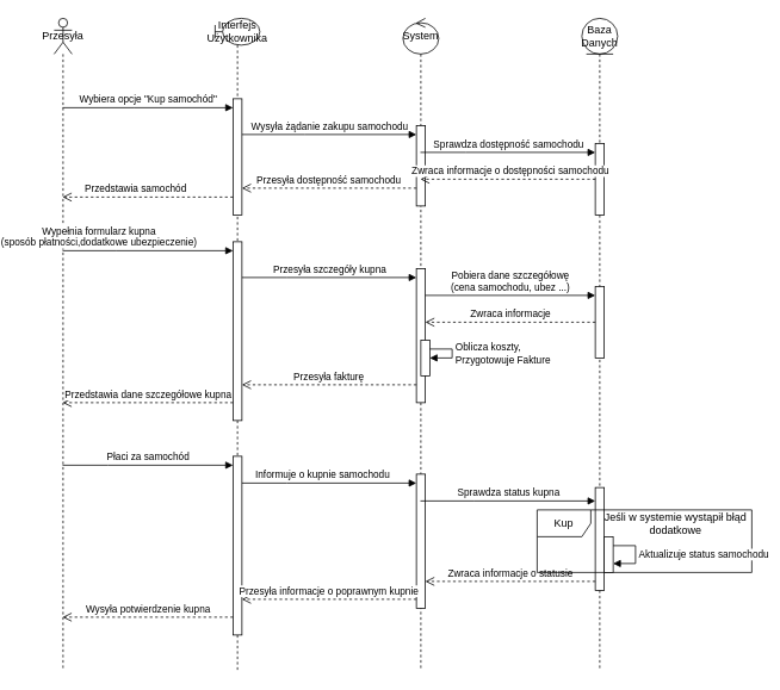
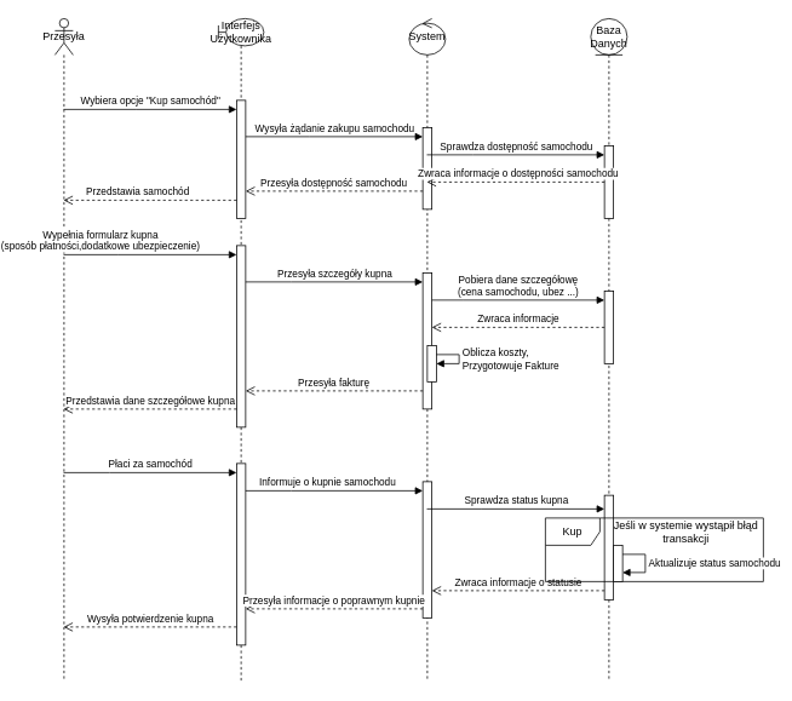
  <mxCell id="0" />
  <mxCell id="1" parent="0" />
  <mxCell id="2" value="Baza Danych" style="shape=umlLifeline;perimeter=lifelinePerimeter;whiteSpace=wrap;html=1;container=1;dropTarget=0;collapsible=0;recursiveResize=0;outlineConnect=0;portConstraint=eastwest;newEdgeStyle={&quot;edgeStyle&quot;:&quot;elbowEdgeStyle&quot;,&quot;elbow&quot;:&quot;vertical&quot;,&quot;curved&quot;:0,&quot;rounded&quot;:0};participant=umlEntity;" vertex="1" parent="1"><mxGeometry x="610" y="20" width="40" height="730" as="geometry" /></mxCell>
  <mxCell id="3" value="" style="html=1;points=[];perimeter=orthogonalPerimeter;outlineConnect=0;targetShapes=umlLifeline;portConstraint=eastwest;newEdgeStyle={&quot;edgeStyle&quot;:&quot;elbowEdgeStyle&quot;,&quot;elbow&quot;:&quot;vertical&quot;,&quot;curved&quot;:0,&quot;rounded&quot;:0};" vertex="1" parent="2"><mxGeometry x="15" y="140" width="10" height="80" as="geometry" /></mxCell>
  <mxCell id="4" value="" style="html=1;points=[];perimeter=orthogonalPerimeter;outlineConnect=0;targetShapes=umlLifeline;portConstraint=eastwest;newEdgeStyle={&quot;edgeStyle&quot;:&quot;elbowEdgeStyle&quot;,&quot;elbow&quot;:&quot;vertical&quot;,&quot;curved&quot;:0,&quot;rounded&quot;:0};" vertex="1" parent="2"><mxGeometry x="15" y="300" width="10" height="80" as="geometry" /></mxCell>
  <mxCell id="5" value="" style="html=1;points=[];perimeter=orthogonalPerimeter;outlineConnect=0;targetShapes=umlLifeline;portConstraint=eastwest;newEdgeStyle={&quot;edgeStyle&quot;:&quot;elbowEdgeStyle&quot;,&quot;elbow&quot;:&quot;vertical&quot;,&quot;curved&quot;:0,&quot;rounded&quot;:0};" vertex="1" parent="2"><mxGeometry x="15" y="525" width="10" height="115" as="geometry" /></mxCell>
  <mxCell id="6" value="System" style="shape=umlLifeline;perimeter=lifelinePerimeter;whiteSpace=wrap;html=1;container=1;dropTarget=0;collapsible=0;recursiveResize=0;outlineConnect=0;portConstraint=eastwest;newEdgeStyle={&quot;edgeStyle&quot;:&quot;elbowEdgeStyle&quot;,&quot;elbow&quot;:&quot;vertical&quot;,&quot;curved&quot;:0,&quot;rounded&quot;:0};participant=umlControl;" vertex="1" parent="1"><mxGeometry x="410" y="20" width="40" height="730" as="geometry" /></mxCell>
  <mxCell id="7" value="" style="html=1;points=[];perimeter=orthogonalPerimeter;outlineConnect=0;targetShapes=umlLifeline;portConstraint=eastwest;newEdgeStyle={&quot;edgeStyle&quot;:&quot;elbowEdgeStyle&quot;,&quot;elbow&quot;:&quot;vertical&quot;,&quot;curved&quot;:0,&quot;rounded&quot;:0};" vertex="1" parent="6"><mxGeometry x="15" y="120" width="10" height="90" as="geometry" /></mxCell>
  <mxCell id="8" value="" style="html=1;points=[];perimeter=orthogonalPerimeter;outlineConnect=0;targetShapes=umlLifeline;portConstraint=eastwest;newEdgeStyle={&quot;edgeStyle&quot;:&quot;elbowEdgeStyle&quot;,&quot;elbow&quot;:&quot;vertical&quot;,&quot;curved&quot;:0,&quot;rounded&quot;:0};" vertex="1" parent="6"><mxGeometry x="15" y="280" width="10" height="150" as="geometry" /></mxCell>
  <mxCell id="9" value="" style="html=1;points=[];perimeter=orthogonalPerimeter;outlineConnect=0;targetShapes=umlLifeline;portConstraint=eastwest;newEdgeStyle={&quot;edgeStyle&quot;:&quot;elbowEdgeStyle&quot;,&quot;elbow&quot;:&quot;vertical&quot;,&quot;curved&quot;:0,&quot;rounded&quot;:0};" vertex="1" parent="6"><mxGeometry x="15" y="510" width="10" height="150" as="geometry" /></mxCell>
  <mxCell id="10" value="Interfejs Użytkownika" style="shape=umlLifeline;perimeter=lifelinePerimeter;whiteSpace=wrap;html=1;container=1;dropTarget=0;collapsible=0;recursiveResize=0;outlineConnect=0;portConstraint=eastwest;newEdgeStyle={&quot;edgeStyle&quot;:&quot;elbowEdgeStyle&quot;,&quot;elbow&quot;:&quot;vertical&quot;,&quot;curved&quot;:0,&quot;rounded&quot;:0};participant=umlBoundary;size=30;" vertex="1" parent="1"><mxGeometry x="200" y="20" width="50" height="730" as="geometry" /></mxCell>
  <mxCell id="11" value="" style="html=1;points=[];perimeter=orthogonalPerimeter;outlineConnect=0;targetShapes=umlLifeline;portConstraint=eastwest;newEdgeStyle={&quot;edgeStyle&quot;:&quot;elbowEdgeStyle&quot;,&quot;elbow&quot;:&quot;vertical&quot;,&quot;curved&quot;:0,&quot;rounded&quot;:0};" vertex="1" parent="10"><mxGeometry x="20" y="90" width="10" height="130" as="geometry" /></mxCell>
  <mxCell id="12" value="" style="html=1;points=[];perimeter=orthogonalPerimeter;outlineConnect=0;targetShapes=umlLifeline;portConstraint=eastwest;newEdgeStyle={&quot;edgeStyle&quot;:&quot;elbowEdgeStyle&quot;,&quot;elbow&quot;:&quot;vertical&quot;,&quot;curved&quot;:0,&quot;rounded&quot;:0};" vertex="1" parent="10"><mxGeometry x="20" y="250" width="10" height="200" as="geometry" /></mxCell>
  <mxCell id="13" value="" style="html=1;points=[];perimeter=orthogonalPerimeter;outlineConnect=0;targetShapes=umlLifeline;portConstraint=eastwest;newEdgeStyle={&quot;edgeStyle&quot;:&quot;elbowEdgeStyle&quot;,&quot;elbow&quot;:&quot;vertical&quot;,&quot;curved&quot;:0,&quot;rounded&quot;:0};" vertex="1" parent="10"><mxGeometry x="20" y="490" width="10" height="200" as="geometry" /></mxCell>
  <mxCell id="14" value="Przesyła" style="shape=umlLifeline;perimeter=lifelinePerimeter;whiteSpace=wrap;html=1;container=1;dropTarget=0;collapsible=0;recursiveResize=0;outlineConnect=0;portConstraint=eastwest;newEdgeStyle={&quot;edgeStyle&quot;:&quot;elbowEdgeStyle&quot;,&quot;elbow&quot;:&quot;vertical&quot;,&quot;curved&quot;:0,&quot;rounded&quot;:0};participant=umlActor;" vertex="1" parent="1"><mxGeometry x="20" y="20" width="20" height="730" as="geometry" /></mxCell>
  <mxCell id="15" value="Wybiera opcje &quot;Kup samochód&quot;" style="html=1;verticalAlign=bottom;endArrow=block;edgeStyle=elbowEdgeStyle;elbow=vertical;curved=0;rounded=0;" edge="1" target="11" parent="1" source="14"><mxGeometry relative="1" as="geometry"><mxPoint x="150" y="110" as="sourcePoint" /><Array as="points"><mxPoint x="110" y="120" /></Array></mxGeometry></mxCell>
  <mxCell id="16" value="Wysyła żądanie zakupu samochodu" style="html=1;verticalAlign=bottom;endArrow=block;edgeStyle=elbowEdgeStyle;elbow=vertical;curved=0;rounded=0;" edge="1" target="7" parent="1" source="11"><mxGeometry relative="1" as="geometry"><mxPoint x="355" y="140" as="sourcePoint" /><Array as="points"><mxPoint x="300" y="150" /></Array></mxGeometry></mxCell>
  <mxCell id="17" value="Sprawdza dostępność samochodu" style="html=1;verticalAlign=bottom;endArrow=block;edgeStyle=elbowEdgeStyle;elbow=vertical;curved=0;rounded=0;" edge="1" target="3" parent="1" source="6"><mxGeometry relative="1" as="geometry"><mxPoint x="555" y="160" as="sourcePoint" /><Array as="points"><mxPoint x="480" y="170" /></Array></mxGeometry></mxCell>
  <mxCell id="18" value="Zwraca informacje o dostępności samochodu" style="html=1;verticalAlign=bottom;endArrow=open;dashed=1;endSize=8;edgeStyle=elbowEdgeStyle;elbow=vertical;curved=0;rounded=0;" edge="1" source="3" parent="1" target="6"><mxGeometry x="-0.028" relative="1" as="geometry"><mxPoint x="555" y="235" as="targetPoint" /><mxPoint as="offset" /></mxGeometry></mxCell>
  <mxCell id="19" value="Przesyła dostępność samochodu" style="html=1;verticalAlign=bottom;endArrow=open;dashed=1;endSize=8;edgeStyle=elbowEdgeStyle;elbow=vertical;curved=0;rounded=0;" edge="1" source="7" parent="1" target="11"><mxGeometry x="0.005" relative="1" as="geometry"><mxPoint x="355" y="215" as="targetPoint" /><Array as="points"><mxPoint x="300" y="210" /></Array><mxPoint as="offset" /></mxGeometry></mxCell>
  <mxCell id="20" value="Przedstawia samochód" style="html=1;verticalAlign=bottom;endArrow=open;dashed=1;endSize=8;edgeStyle=elbowEdgeStyle;elbow=vertical;curved=0;rounded=0;" edge="1" source="11" parent="1" target="14"><mxGeometry x="0.143" relative="1" as="geometry"><mxPoint x="150" y="185" as="targetPoint" /><Array as="points"><mxPoint x="150" y="220" /></Array><mxPoint as="offset" /></mxGeometry></mxCell>
  <mxCell id="21" value="Wypełnia formularz kupna&lt;br&gt;(sposób płatności,dodatkowe ubezpieczenie)" style="html=1;verticalAlign=bottom;endArrow=block;edgeStyle=elbowEdgeStyle;elbow=vertical;curved=0;rounded=0;" edge="1" target="12" parent="1" source="14"><mxGeometry x="-0.575" relative="1" as="geometry"><mxPoint x="150" y="270" as="sourcePoint" /><Array as="points"><mxPoint x="90" y="280" /></Array><mxPoint as="offset" /></mxGeometry></mxCell>
  <mxCell id="22" value="Przedstawia dane szczegółowe kupna" style="html=1;verticalAlign=bottom;endArrow=open;dashed=1;endSize=8;edgeStyle=elbowEdgeStyle;elbow=vertical;curved=0;rounded=0;" edge="1" source="12" parent="1" target="14"><mxGeometry relative="1" as="geometry"><mxPoint x="150" y="345" as="targetPoint" /><Array as="points"><mxPoint x="180" y="450" /><mxPoint x="100" y="430" /><mxPoint x="170" y="345" /></Array></mxGeometry></mxCell>
  <mxCell id="23" value="Przesyła szczegóły kupna" style="html=1;verticalAlign=bottom;endArrow=block;edgeStyle=elbowEdgeStyle;elbow=vertical;curved=0;rounded=0;" edge="1" target="8" parent="1" source="12"><mxGeometry relative="1" as="geometry"><mxPoint x="355" y="300" as="sourcePoint" /><Array as="points"><mxPoint x="280" y="310" /></Array></mxGeometry></mxCell>
  <mxCell id="24" value="Przesyła fakturę" style="html=1;verticalAlign=bottom;endArrow=open;dashed=1;endSize=8;edgeStyle=elbowEdgeStyle;elbow=vertical;curved=0;rounded=0;" edge="1" source="8" parent="1" target="12"><mxGeometry relative="1" as="geometry"><mxPoint x="355" y="375" as="targetPoint" /><Array as="points"><mxPoint x="320" y="430" /><mxPoint x="310" y="360" /></Array></mxGeometry></mxCell>
  <mxCell id="25" value="Pobiera dane szczegółowę&lt;br&gt;(cena samochodu, ubez ...)" style="html=1;verticalAlign=bottom;endArrow=block;edgeStyle=elbowEdgeStyle;elbow=vertical;curved=0;rounded=0;" edge="1" target="4" parent="1" source="8"><mxGeometry relative="1" as="geometry"><mxPoint x="555" y="320" as="sourcePoint" /><Array as="points"><mxPoint x="470" y="330" /></Array><mxPoint as="offset" /></mxGeometry></mxCell>
  <mxCell id="26" value="Zwraca informacje" style="html=1;verticalAlign=bottom;endArrow=open;dashed=1;endSize=8;edgeStyle=elbowEdgeStyle;elbow=vertical;curved=0;rounded=0;" edge="1" source="4" parent="1" target="8"><mxGeometry relative="1" as="geometry"><mxPoint x="555" y="395" as="targetPoint" /></mxGeometry></mxCell>
  <mxCell id="27" value="" style="html=1;points=[];perimeter=orthogonalPerimeter;outlineConnect=0;targetShapes=umlLifeline;portConstraint=eastwest;newEdgeStyle={&quot;edgeStyle&quot;:&quot;elbowEdgeStyle&quot;,&quot;elbow&quot;:&quot;vertical&quot;,&quot;curved&quot;:0,&quot;rounded&quot;:0};" vertex="1" parent="1"><mxGeometry x="430" y="380" width="10" height="40" as="geometry" /></mxCell>
  <mxCell id="28" value="Oblicza koszty,&lt;br&gt;Przygotowuje Fakture" style="html=1;align=left;spacingLeft=2;endArrow=block;rounded=0;edgeStyle=orthogonalEdgeStyle;curved=0;rounded=0;" edge="1" target="27" parent="1" source="27"><mxGeometry relative="1" as="geometry"><mxPoint x="435" y="360" as="sourcePoint" /><Array as="points"><mxPoint x="465" y="390" /><mxPoint x="465" y="400" /></Array></mxGeometry></mxCell>
  <mxCell id="29" value="Płaci za samochód" style="html=1;verticalAlign=bottom;endArrow=block;edgeStyle=elbowEdgeStyle;elbow=vertical;curved=0;rounded=0;" edge="1" target="13" parent="1" source="14"><mxGeometry relative="1" as="geometry"><mxPoint x="150" y="510" as="sourcePoint" /><Array as="points"><mxPoint x="80" y="520" /></Array></mxGeometry></mxCell>
  <mxCell id="30" value="Informuje o kupnie samochodu" style="html=1;verticalAlign=bottom;endArrow=block;edgeStyle=elbowEdgeStyle;elbow=vertical;curved=0;rounded=0;" edge="1" target="9" parent="1" source="13"><mxGeometry x="-0.077" relative="1" as="geometry"><mxPoint x="355" y="520" as="sourcePoint" /><Array as="points"><mxPoint x="280" y="540" /></Array><mxPoint as="offset" /></mxGeometry></mxCell>
  <mxCell id="31" value="Wysyła potwierdzenie kupna" style="html=1;verticalAlign=bottom;endArrow=open;dashed=1;endSize=8;edgeStyle=elbowEdgeStyle;elbow=vertical;curved=0;rounded=0;" edge="1" source="13" parent="1" target="14"><mxGeometry relative="1" as="geometry"><mxPoint x="150" y="585" as="targetPoint" /><Array as="points"><mxPoint x="160" y="690" /><mxPoint x="90" y="640" /></Array></mxGeometry></mxCell>
  <mxCell id="32" value="Przesyła informacje o poprawnym kupnie" style="html=1;verticalAlign=bottom;endArrow=open;dashed=1;endSize=8;edgeStyle=elbowEdgeStyle;elbow=vertical;curved=0;rounded=0;" edge="1" source="9" parent="1" target="13"><mxGeometry relative="1" as="geometry"><mxPoint x="355" y="595" as="targetPoint" /><Array as="points"><mxPoint x="300" y="670" /><mxPoint x="380" y="610" /></Array></mxGeometry></mxCell>
  <mxCell id="33" value="Sprawdza status kupna" style="html=1;verticalAlign=bottom;endArrow=block;edgeStyle=elbowEdgeStyle;elbow=vertical;curved=0;rounded=0;" edge="1" target="5" parent="1" source="6"><mxGeometry relative="1" as="geometry"><mxPoint x="555" y="545" as="sourcePoint" /><Array as="points"><mxPoint x="490" y="560" /></Array></mxGeometry></mxCell>
  <mxCell id="34" value="Zwraca informacje o statusie" style="html=1;verticalAlign=bottom;endArrow=open;dashed=1;endSize=8;edgeStyle=elbowEdgeStyle;elbow=vertical;curved=0;rounded=0;" edge="1" source="5" parent="1" target="9"><mxGeometry relative="1" as="geometry"><mxPoint x="555" y="620" as="targetPoint" /><Array as="points"><mxPoint x="510" y="650" /><mxPoint x="490" y="600" /></Array></mxGeometry></mxCell>
  <mxCell id="35" value="Kup" style="shape=umlFrame;whiteSpace=wrap;html=1;pointerEvents=0;" vertex="1" parent="1"><mxGeometry x="560" y="570" width="240" height="70" as="geometry" /></mxCell>
- <mxCell id="36" value="Jeśli w systemie wystąpił błąd dodatkowe" style="text;html=1;strokeColor=none;fillColor=none;align=center;verticalAlign=middle;whiteSpace=wrap;rounded=0;" vertex="1" parent="1"><mxGeometry x="620" y="570" width="190" height="30" as="geometry" /></mxCell>
+ <mxCell id="36" value="Jeśli w systemie wystąpił błąd transakcji" style="text;html=1;strokeColor=none;fillColor=none;align=center;verticalAlign=middle;whiteSpace=wrap;rounded=0;" vertex="1" parent="1"><mxGeometry x="620" y="570" width="190" height="30" as="geometry" /></mxCell>
  <mxCell id="37" value="" style="html=1;points=[];perimeter=orthogonalPerimeter;outlineConnect=0;targetShapes=umlLifeline;portConstraint=eastwest;newEdgeStyle={&quot;edgeStyle&quot;:&quot;elbowEdgeStyle&quot;,&quot;elbow&quot;:&quot;vertical&quot;,&quot;curved&quot;:0,&quot;rounded&quot;:0};" vertex="1" parent="1"><mxGeometry x="635" y="600" width="10" height="40" as="geometry" /></mxCell>
  <mxCell id="38" value="Aktualizuje status samochodu" style="html=1;align=left;spacingLeft=2;endArrow=block;rounded=0;edgeStyle=orthogonalEdgeStyle;curved=0;rounded=0;" edge="1" target="37" parent="1" source="37"><mxGeometry relative="1" as="geometry"><mxPoint x="640" y="580" as="sourcePoint" /><Array as="points"><mxPoint x="670" y="610" /><mxPoint x="670" y="630" /></Array></mxGeometry></mxCell>
